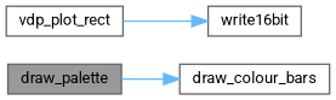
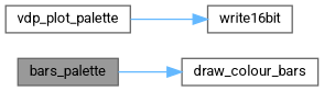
  digraph {
    fontname=Roboto
    rankdir=LR
    node [color=grey40 fillcolor=white fontname=Roboto fontsize=10 shape=box style=filled]
    edge [color=steelblue1 fontname=Roboto fontsize=10 labelfontname=Helvetica labelfontsize=10 style=solid]
-   n1 [color=gray40 fillcolor=grey60 fontcolor=black height=0.2 label=draw_palette width=0.4]
+   n1 [color=gray40 fillcolor=grey60 fontcolor=black height=0.2 label=bars_palette width=0.4]
    n2 [height=0.2 label=draw_colour_bars width=0.4]
-   n3 [height=0.2 label=vdp_plot_rect width=0.4]
+   n3 [height=0.2 label=vdp_plot_palette width=0.4]
    n4 [height=0.2 label=write16bit width=0.4]
    n1 -> n2
    n3 -> n4
  }
